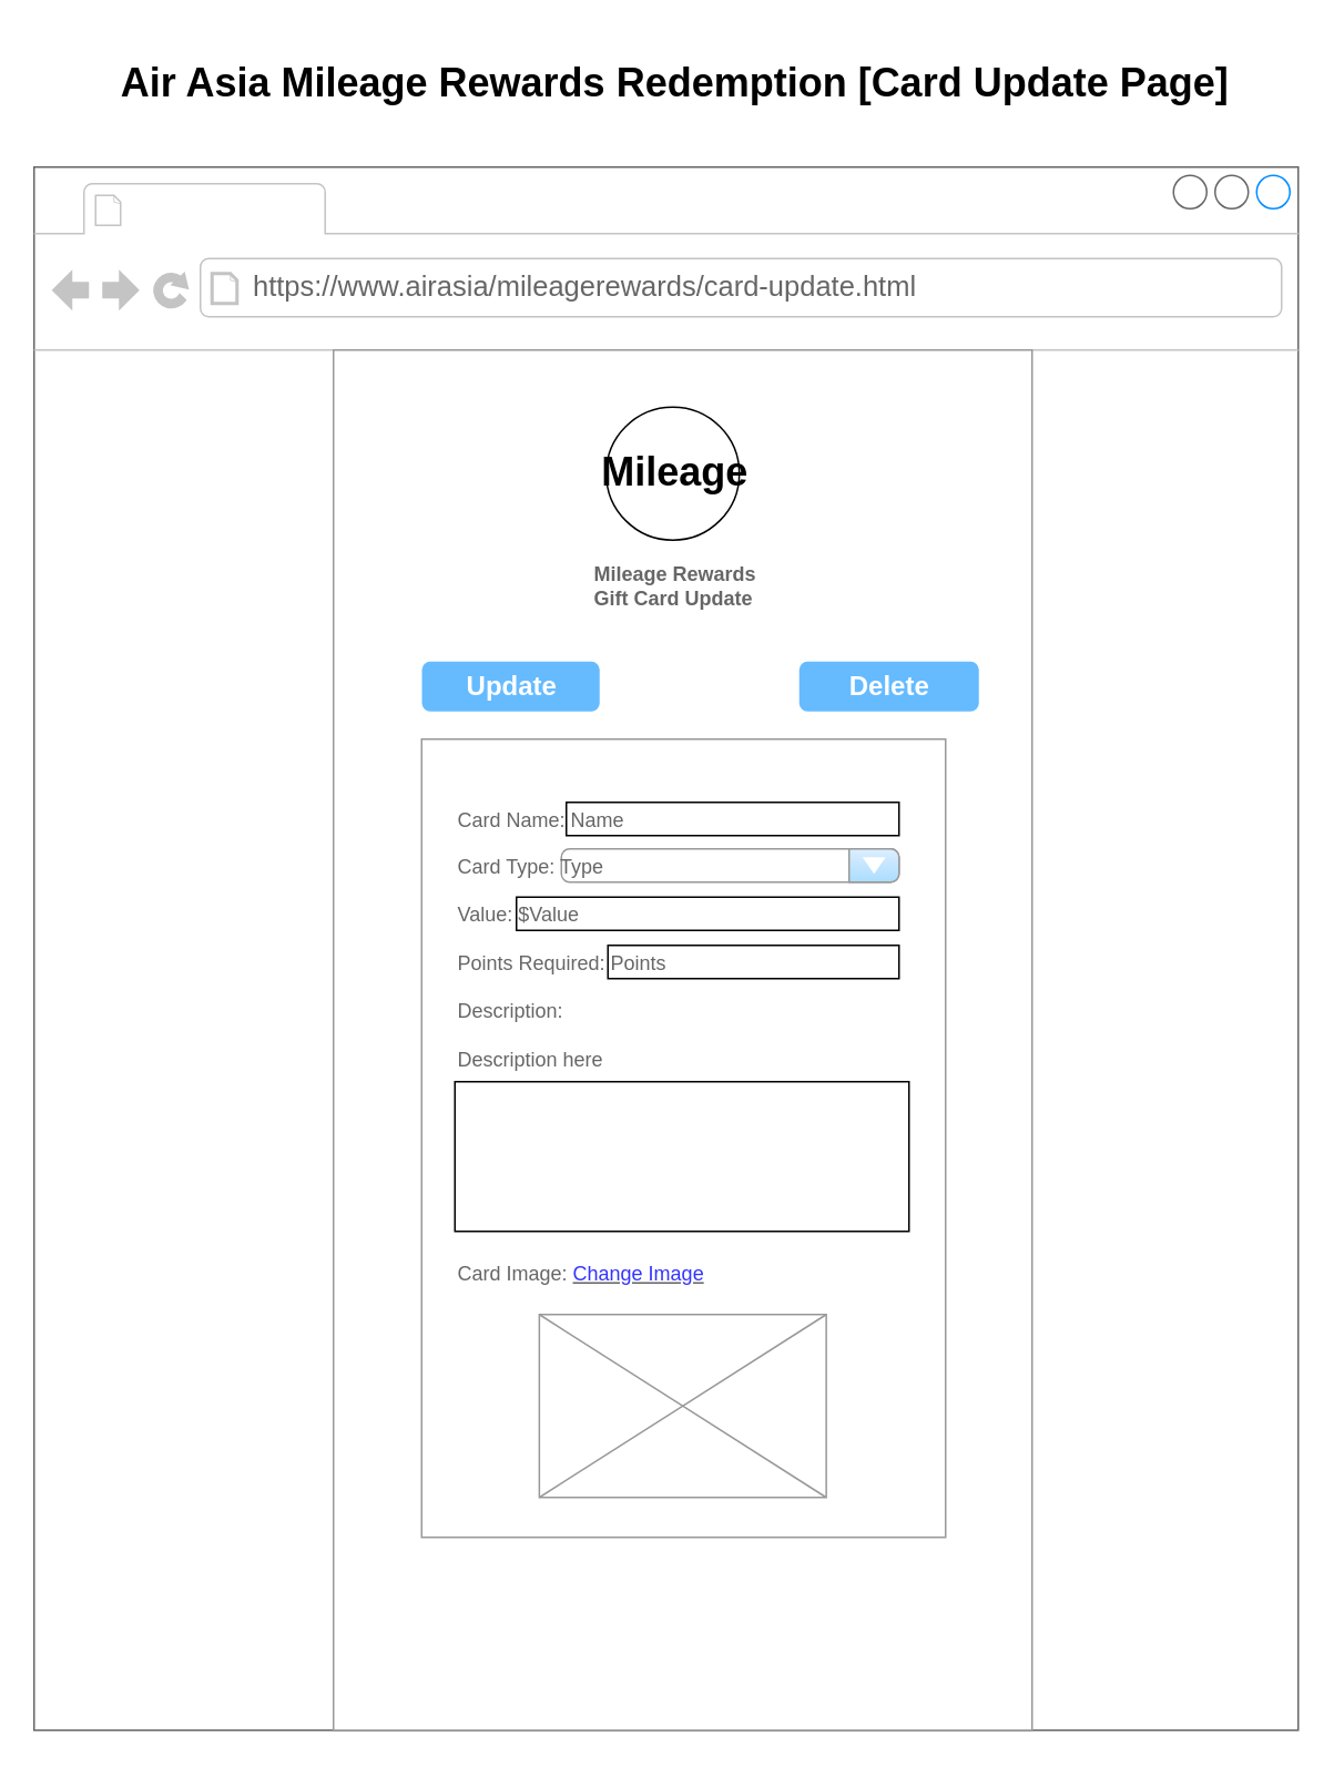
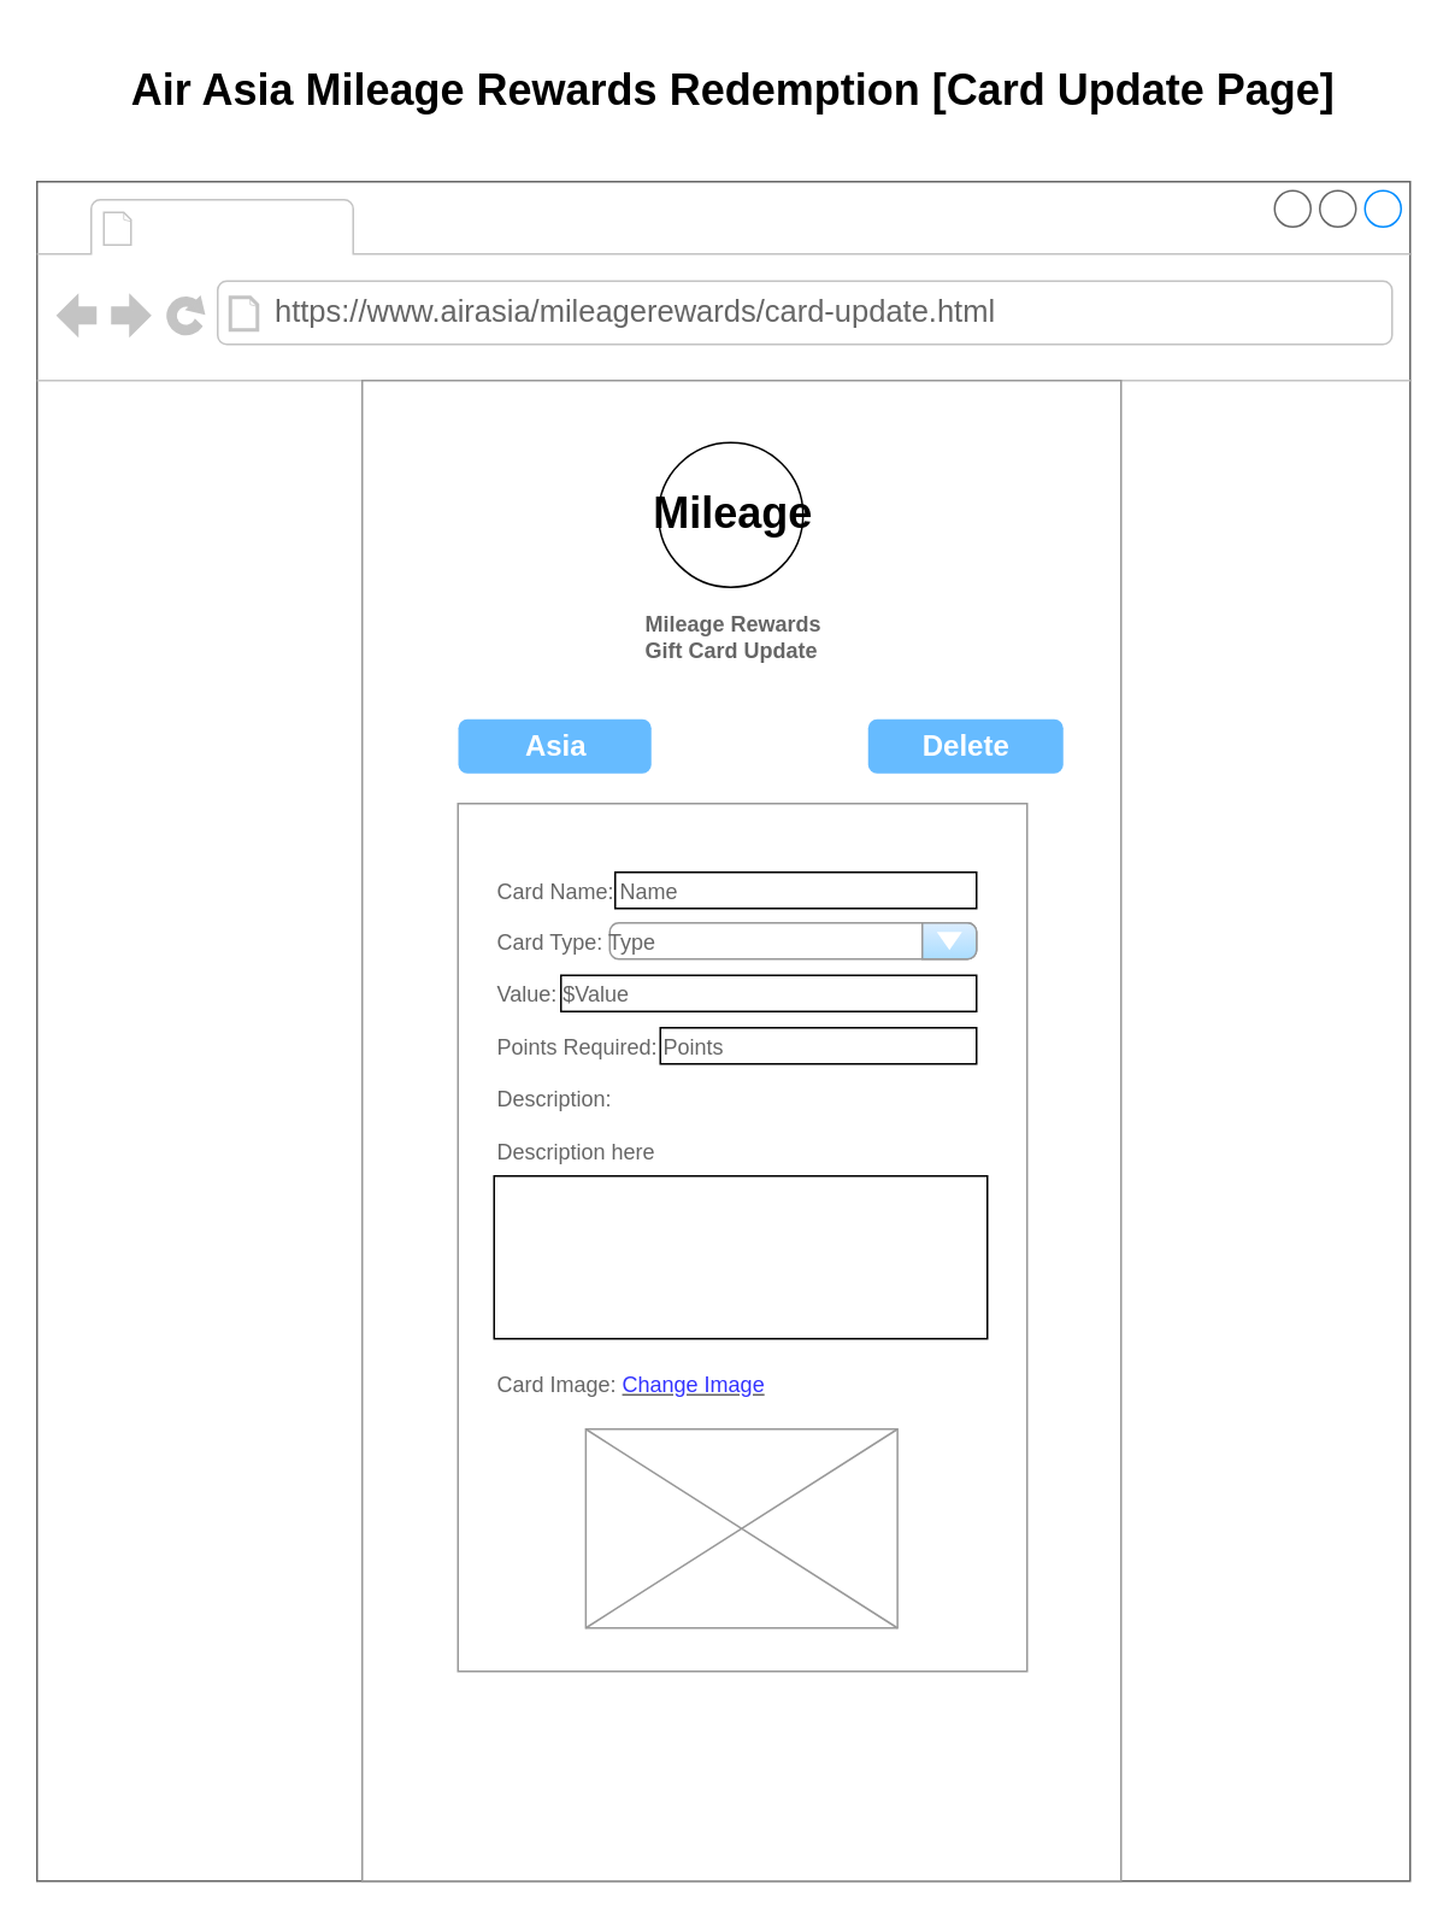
  <mxCell id="0" />
  <mxCell id="1" parent="0" />
  <mxCell id="2" value="" style="strokeWidth=1;shadow=0;dashed=0;align=center;html=1;shape=mxgraph.mockup.containers.browserWindow;rSize=0;strokeColor=#666666;strokeColor2=#008cff;strokeColor3=#c4c4c4;mainText=,;recursiveResize=0;" vertex="1" parent="1"><mxGeometry x="20" y="100" width="760" height="940" as="geometry" /></mxCell>
  <mxCell id="3" value="https://www.airasia/mileagerewards/card-update.html" style="strokeWidth=1;shadow=0;dashed=0;align=center;html=1;shape=mxgraph.mockup.containers.anchor;rSize=0;fontSize=17;fontColor=#666666;align=left;" vertex="1" parent="2"><mxGeometry x="130" y="60" width="250" height="26" as="geometry" /></mxCell>
  <mxCell id="4" value="" style="strokeWidth=1;shadow=0;dashed=0;align=center;html=1;shape=mxgraph.mockup.forms.rrect;rSize=0;strokeColor=#999999;fillColor=#ffffff;" vertex="1" parent="2"><mxGeometry x="180" y="110" width="420" height="830" as="geometry" /></mxCell>
  <mxCell id="5" value="&lt;b&gt;Mileage Rewards&lt;/b&gt;&lt;div&gt;&lt;b&gt;Gift Card Update&lt;/b&gt;&lt;/div&gt;" style="strokeWidth=1;shadow=0;dashed=0;align=center;html=1;shape=mxgraph.mockup.forms.anchor;fontSize=12;fontColor=#666666;align=left;resizeWidth=1;spacingLeft=0;" vertex="1" parent="4"><mxGeometry width="273" height="40" relative="1" as="geometry"><mxPoint x="155" y="122" as="offset" /></mxGeometry></mxCell>
  <mxCell id="6" value="" style="strokeWidth=1;shadow=0;dashed=0;align=center;html=1;shape=mxgraph.mockup.forms.rrect;rSize=0;strokeColor=#999999;fontColor=#666666;align=left;spacingLeft=5;resizeWidth=1;" vertex="1" parent="4"><mxGeometry width="315" height="480" relative="1" as="geometry"><mxPoint x="53" y="234" as="offset" /></mxGeometry></mxCell>
  <mxCell id="7" value="" style="ellipse;whiteSpace=wrap;html=1;aspect=fixed;" vertex="1" parent="4"><mxGeometry x="163.98" y="34.303" width="80" height="80" as="geometry" /></mxCell>
  <mxCell id="8" value="Mileage" style="text;strokeColor=none;fillColor=none;html=1;fontSize=24;fontStyle=1;verticalAlign=middle;align=center;" vertex="1" parent="4"><mxGeometry x="100" y="51.61" width="210" height="45.39" as="geometry" /></mxCell>
- <mxCell id="9" value="Update" style="strokeWidth=1;shadow=0;dashed=0;align=center;html=1;shape=mxgraph.mockup.forms.rrect;rSize=5;strokeColor=none;fontColor=#ffffff;fillColor=#66bbff;fontSize=16;fontStyle=1;" vertex="1" parent="4"><mxGeometry x="53.18" y="187.3" width="106.82" height="30" as="geometry" /></mxCell>
+ <mxCell id="9" value="Asia" style="strokeWidth=1;shadow=0;dashed=0;align=center;html=1;shape=mxgraph.mockup.forms.rrect;rSize=5;strokeColor=none;fontColor=#ffffff;fillColor=#66bbff;fontSize=16;fontStyle=1;" vertex="1" parent="4"><mxGeometry x="53.18" y="187.3" width="106.82" height="30" as="geometry" /></mxCell>
  <mxCell id="10" value="Delete" style="strokeWidth=1;shadow=0;dashed=0;align=center;html=1;shape=mxgraph.mockup.forms.rrect;rSize=5;strokeColor=none;fontColor=#ffffff;fillColor=#66bbff;fontSize=16;fontStyle=1;" vertex="1" parent="4"><mxGeometry x="280" y="187.3" width="108" height="30" as="geometry" /></mxCell>
  <mxCell id="11" value="" style="verticalLabelPosition=bottom;shadow=0;dashed=0;align=center;html=1;verticalAlign=top;strokeWidth=1;shape=mxgraph.mockup.graphics.simpleIcon;strokeColor=#999999;" vertex="1" parent="4"><mxGeometry x="123.75" y="580" width="172.5" height="110" as="geometry" /></mxCell>
  <mxCell id="12" value="" style="strokeWidth=1;shadow=0;dashed=0;align=center;html=1;shape=mxgraph.mockup.forms.anchor;fontSize=12;fontColor=#666666;align=left;resizeWidth=1;spacingLeft=0;" vertex="1" parent="4"><mxGeometry x="165" y="247" width="90" height="20" as="geometry" /></mxCell>
  <mxCell id="13" value="" style="rounded=0;whiteSpace=wrap;html=1;" vertex="1" parent="4"><mxGeometry x="140" y="272" width="200" height="20" as="geometry" /></mxCell>
  <mxCell id="14" value="" style="rounded=0;whiteSpace=wrap;html=1;" vertex="1" parent="4"><mxGeometry x="165" y="358" width="175" height="20" as="geometry" /></mxCell>
  <mxCell id="15" value="" style="rounded=0;whiteSpace=wrap;html=1;" vertex="1" parent="4"><mxGeometry x="110" y="329" width="230" height="20" as="geometry" /></mxCell>
  <mxCell id="16" value="" style="rounded=0;whiteSpace=wrap;html=1;" vertex="1" parent="4"><mxGeometry x="73" y="440" width="273" height="90" as="geometry" /></mxCell>
  <mxCell id="17" value="" style="strokeWidth=1;shadow=0;dashed=0;align=center;html=1;shape=mxgraph.mockup.forms.comboBox;strokeColor=#999999;fillColor=#ddeeff;align=left;fillColor2=#aaddff;mainText=;fontColor=#666666;fontSize=17;spacingLeft=3;" vertex="1" parent="4"><mxGeometry x="137" y="300" width="203" height="20" as="geometry" /></mxCell>
  <mxCell id="18" value="Card Name: Name&lt;div&gt;&lt;br&gt;&lt;/div&gt;&lt;div&gt;Card Type: Type&lt;/div&gt;&lt;div&gt;&lt;br&gt;&lt;/div&gt;&lt;div&gt;Value: $Value&lt;/div&gt;&lt;div&gt;&lt;br&gt;&lt;/div&gt;&lt;div&gt;Points Required: Points&lt;/div&gt;&lt;div&gt;&lt;br&gt;&lt;/div&gt;&lt;div&gt;Description:&amp;nbsp;&lt;/div&gt;&lt;div&gt;&lt;br&gt;&lt;/div&gt;&lt;div&gt;Description here&lt;/div&gt;&lt;div&gt;&lt;br&gt;&lt;/div&gt;&lt;div&gt;&lt;br&gt;&lt;/div&gt;&lt;div&gt;&lt;br&gt;&lt;/div&gt;&lt;div&gt;&lt;br&gt;&lt;/div&gt;&lt;div&gt;&lt;br&gt;&lt;/div&gt;&lt;div&gt;&lt;br&gt;&lt;/div&gt;&lt;div&gt;&lt;br&gt;&lt;/div&gt;&lt;div&gt;&lt;br&gt;&lt;/div&gt;&lt;div&gt;Card Image: &lt;u&gt;&lt;font color=&quot;#3333ff&quot;&gt;Change Image&lt;/font&gt;&lt;/u&gt;&lt;/div&gt;" style="strokeWidth=1;shadow=0;dashed=0;align=center;html=1;shape=mxgraph.mockup.forms.anchor;fontSize=12;fontColor=#666666;align=left;resizeWidth=1;spacingLeft=0;" vertex="1" parent="4"><mxGeometry width="210" height="130" relative="1" as="geometry"><mxPoint x="73" y="354" as="offset" /></mxGeometry></mxCell>
  <mxCell id="19" value="Air Asia Mileage Rewards Redemption [Card Update Page]" style="text;strokeColor=none;fillColor=none;html=1;fontSize=24;fontStyle=1;verticalAlign=middle;align=center;" vertex="1" parent="1"><mxGeometry x="355" y="20" width="100" height="60" as="geometry" /></mxCell>
